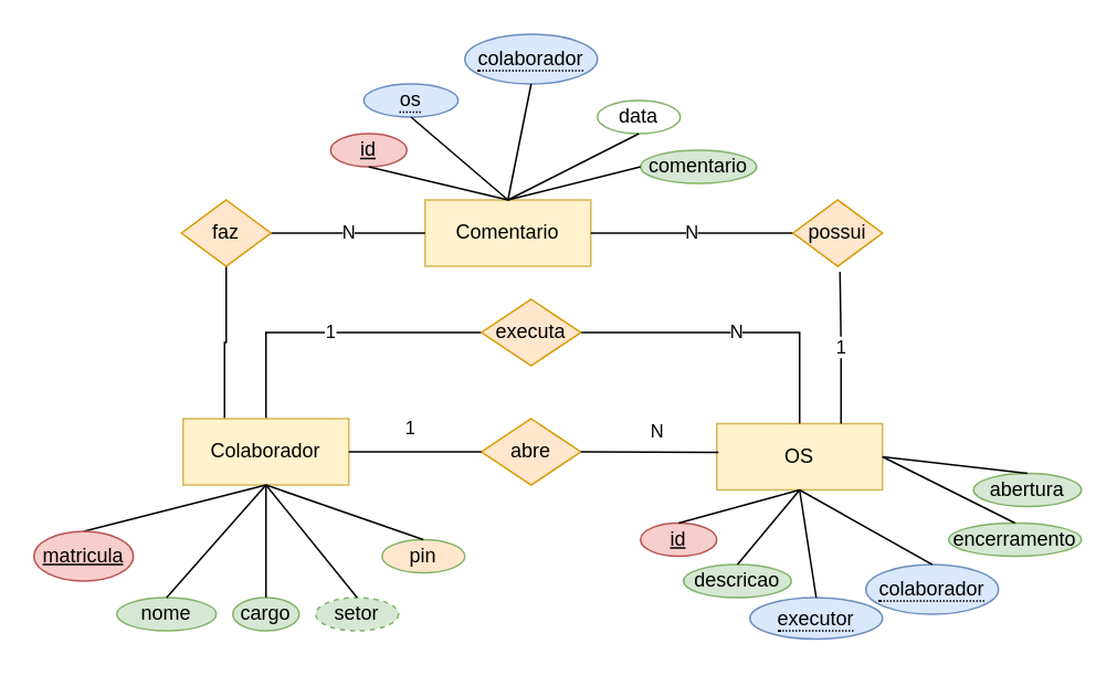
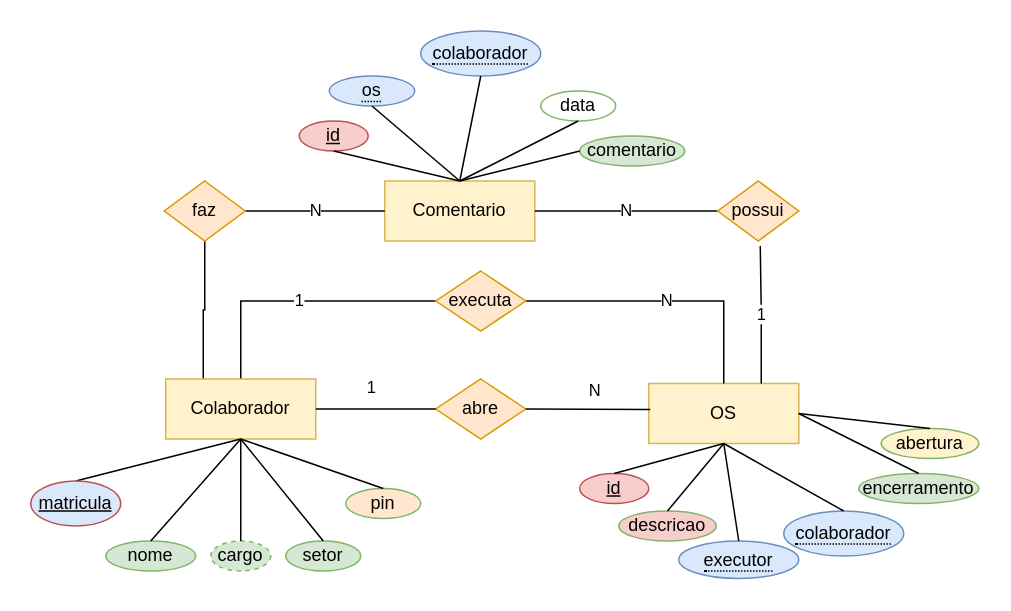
  <mxCell id="0" />
  <mxCell id="1" parent="0" />
  <mxCell id="2" value="1" style="edgeStyle=orthogonalEdgeStyle;rounded=0;orthogonalLoop=1;jettySize=auto;html=1;exitX=0.5;exitY=0;exitDx=0;exitDy=0;entryX=0;entryY=0.5;entryDx=0;entryDy=0;endArrow=none;endFill=0;" edge="1" parent="1" source="4" target="43"><mxGeometry relative="1" as="geometry" /></mxCell>
  <mxCell id="3" style="edgeStyle=orthogonalEdgeStyle;rounded=0;orthogonalLoop=1;jettySize=auto;html=1;exitX=0.25;exitY=0;exitDx=0;exitDy=0;entryX=0.5;entryY=1;entryDx=0;entryDy=0;endArrow=none;endFill=0;" edge="1" parent="1" source="4" target="45"><mxGeometry relative="1" as="geometry" /></mxCell>
  <mxCell id="4" value="Colaborador" style="whiteSpace=wrap;html=1;align=center;fillColor=#fff2cc;strokeColor=#d6b656;" vertex="1" parent="1"><mxGeometry x="110" y="252" width="100" height="40" as="geometry" /></mxCell>
  <mxCell id="5" value="OS" style="whiteSpace=wrap;html=1;align=center;fillColor=#fff2cc;strokeColor=#d6b656;" vertex="1" parent="1"><mxGeometry x="432" y="255" width="100" height="40" as="geometry" /></mxCell>
  <mxCell id="6" value="Comentario" style="whiteSpace=wrap;html=1;align=center;fillColor=#fff2cc;strokeColor=#d6b656;" vertex="1" parent="1"><mxGeometry x="256" y="120" width="100" height="40" as="geometry" /></mxCell>
  <mxCell id="7" style="rounded=0;orthogonalLoop=1;jettySize=auto;html=1;exitX=0.5;exitY=0;exitDx=0;exitDy=0;entryX=0.5;entryY=1;entryDx=0;entryDy=0;endArrow=none;endFill=0;" edge="1" parent="1" source="8" target="4"><mxGeometry relative="1" as="geometry" /></mxCell>
- <mxCell id="8" value="matricula" style="ellipse;whiteSpace=wrap;html=1;align=center;fontStyle=4;fillColor=#f8cecc;strokeColor=#b85450;" vertex="1" parent="1"><mxGeometry x="20" y="320" width="60" height="30" as="geometry" /></mxCell>
+ <mxCell id="8" value="matricula" style="ellipse;whiteSpace=wrap;html=1;align=center;fontStyle=4;fillColor=#dae8fc;strokeColor=#b85450;" vertex="1" parent="1"><mxGeometry x="20" y="320" width="60" height="30" as="geometry" /></mxCell>
  <mxCell id="9" value="nome" style="ellipse;whiteSpace=wrap;html=1;align=center;fillColor=#d5e8d4;strokeColor=#82b366;" vertex="1" parent="1"><mxGeometry x="70" y="360" width="60" height="20" as="geometry" /></mxCell>
- <mxCell id="10" value="cargo" style="ellipse;whiteSpace=wrap;html=1;align=center;fillColor=#d5e8d4;strokeColor=#82b366;" vertex="1" parent="1"><mxGeometry x="140" y="360" width="40" height="20" as="geometry" /></mxCell>
- <mxCell id="11" value="setor" style="ellipse;whiteSpace=wrap;html=1;align=center;fillColor=#d5e8d4;strokeColor=#82b366;dashed=1;" vertex="1" parent="1"><mxGeometry x="190" y="360" width="50" height="20" as="geometry" /></mxCell>
+ <mxCell id="10" value="cargo" style="ellipse;whiteSpace=wrap;html=1;align=center;fillColor=#d5e8d4;strokeColor=#82b366;dashed=1;" vertex="1" parent="1"><mxGeometry x="140" y="360" width="40" height="20" as="geometry" /></mxCell>
+ <mxCell id="11" value="setor" style="ellipse;whiteSpace=wrap;html=1;align=center;fillColor=#d5e8d4;strokeColor=#82b366;" vertex="1" parent="1"><mxGeometry x="190" y="360" width="50" height="20" as="geometry" /></mxCell>
  <mxCell id="12" value="pin" style="ellipse;whiteSpace=wrap;html=1;align=center;fillColor=#ffe6cc;strokeColor=#82b366;" vertex="1" parent="1"><mxGeometry x="230" y="325" width="50" height="20" as="geometry" /></mxCell>
  <mxCell id="13" value="id" style="ellipse;whiteSpace=wrap;html=1;align=center;fontStyle=4;fillColor=#f8cecc;strokeColor=#b85450;" vertex="1" parent="1"><mxGeometry x="386" y="315" width="46" height="20" as="geometry" /></mxCell>
- <mxCell id="14" value="descricao" style="ellipse;whiteSpace=wrap;html=1;align=center;fillColor=#d5e8d4;strokeColor=#82b366;" vertex="1" parent="1"><mxGeometry x="412" y="340" width="65" height="20" as="geometry" /></mxCell>
+ <mxCell id="14" value="descricao" style="ellipse;whiteSpace=wrap;html=1;align=center;fillColor=#f8cecc;strokeColor=#82b366;" vertex="1" parent="1"><mxGeometry x="412" y="340" width="65" height="20" as="geometry" /></mxCell>
  <mxCell id="15" value="&lt;span style=&quot;border-bottom: 1px dotted&quot;&gt;colaborador&lt;/span&gt;" style="ellipse;whiteSpace=wrap;html=1;align=center;fillColor=#dae8fc;strokeColor=#6c8ebf;" vertex="1" parent="1"><mxGeometry x="522" y="340" width="80" height="30" as="geometry" /></mxCell>
  <mxCell id="16" value="&lt;span style=&quot;border-bottom: 1px dotted&quot;&gt;executor&lt;/span&gt;" style="ellipse;whiteSpace=wrap;html=1;align=center;fillColor=#dae8fc;strokeColor=#6c8ebf;" vertex="1" parent="1"><mxGeometry x="452" y="360" width="80" height="25" as="geometry" /></mxCell>
- <mxCell id="17" value="abertura" style="ellipse;whiteSpace=wrap;html=1;align=center;fillColor=#d5e8d4;strokeColor=#82b366;" vertex="1" parent="1"><mxGeometry x="587" y="285" width="65" height="20" as="geometry" /></mxCell>
+ <mxCell id="17" value="abertura" style="ellipse;whiteSpace=wrap;html=1;align=center;fillColor=#fff2cc;strokeColor=#82b366;" vertex="1" parent="1"><mxGeometry x="587" y="285" width="65" height="20" as="geometry" /></mxCell>
  <mxCell id="18" value="encerramento" style="ellipse;whiteSpace=wrap;html=1;align=center;fillColor=#d5e8d4;strokeColor=#82b366;" vertex="1" parent="1"><mxGeometry x="572" y="315" width="80" height="20" as="geometry" /></mxCell>
  <mxCell id="19" value="id" style="ellipse;whiteSpace=wrap;html=1;align=center;fontStyle=4;fillColor=#f8cecc;strokeColor=#b85450;" vertex="1" parent="1"><mxGeometry x="199" y="80" width="46" height="20" as="geometry" /></mxCell>
  <mxCell id="20" value="&lt;span style=&quot;border-bottom: 1px dotted&quot;&gt;os&lt;/span&gt;" style="ellipse;whiteSpace=wrap;html=1;align=center;fillColor=#dae8fc;strokeColor=#6c8ebf;" vertex="1" parent="1"><mxGeometry x="219" y="50" width="57" height="20" as="geometry" /></mxCell>
  <mxCell id="21" value="&lt;span style=&quot;border-bottom: 1px dotted&quot;&gt;colaborador&lt;/span&gt;" style="ellipse;whiteSpace=wrap;html=1;align=center;fillColor=#dae8fc;strokeColor=#6c8ebf;" vertex="1" parent="1"><mxGeometry x="280" y="20" width="80" height="30" as="geometry" /></mxCell>
  <mxCell id="22" value="data" style="ellipse;whiteSpace=wrap;html=1;align=center;fillColor=#ffffff;strokeColor=#82b366;" vertex="1" parent="1"><mxGeometry x="360" y="60" width="50" height="20" as="geometry" /></mxCell>
  <mxCell id="23" value="comentario" style="ellipse;whiteSpace=wrap;html=1;align=center;fillColor=#d5e8d4;strokeColor=#82b366;" vertex="1" parent="1"><mxGeometry x="386" y="90" width="70" height="20" as="geometry" /></mxCell>
  <mxCell id="24" style="rounded=0;orthogonalLoop=1;jettySize=auto;html=1;exitX=0.5;exitY=0;exitDx=0;exitDy=0;entryX=0.5;entryY=1;entryDx=0;entryDy=0;endArrow=none;endFill=0;" edge="1" parent="1" source="9" target="4"><mxGeometry relative="1" as="geometry"><mxPoint x="60" y="330" as="sourcePoint" /><mxPoint x="170" y="305" as="targetPoint" /></mxGeometry></mxCell>
  <mxCell id="25" style="rounded=0;orthogonalLoop=1;jettySize=auto;html=1;exitX=0.5;exitY=0;exitDx=0;exitDy=0;entryX=0.5;entryY=1;entryDx=0;entryDy=0;endArrow=none;endFill=0;" edge="1" parent="1" source="10" target="4"><mxGeometry relative="1" as="geometry"><mxPoint x="110" y="370" as="sourcePoint" /><mxPoint x="170" y="305" as="targetPoint" /></mxGeometry></mxCell>
  <mxCell id="26" style="rounded=0;orthogonalLoop=1;jettySize=auto;html=1;exitX=0.5;exitY=0;exitDx=0;exitDy=0;entryX=0.5;entryY=1;entryDx=0;entryDy=0;endArrow=none;endFill=0;" edge="1" parent="1" source="11" target="4"><mxGeometry relative="1" as="geometry"><mxPoint x="170" y="370" as="sourcePoint" /><mxPoint x="170" y="305" as="targetPoint" /></mxGeometry></mxCell>
  <mxCell id="27" style="rounded=0;orthogonalLoop=1;jettySize=auto;html=1;exitX=0.5;exitY=0;exitDx=0;exitDy=0;entryX=0.5;entryY=1;entryDx=0;entryDy=0;endArrow=none;endFill=0;" edge="1" parent="1" source="12" target="4"><mxGeometry relative="1" as="geometry"><mxPoint x="225" y="370" as="sourcePoint" /><mxPoint x="170" y="305" as="targetPoint" /></mxGeometry></mxCell>
  <mxCell id="28" style="rounded=0;orthogonalLoop=1;jettySize=auto;html=1;exitX=0.5;exitY=0;exitDx=0;exitDy=0;entryX=0.5;entryY=1;entryDx=0;entryDy=0;endArrow=none;endFill=0;" edge="1" parent="1" source="6" target="19"><mxGeometry relative="1" as="geometry"><mxPoint x="301" y="290" as="sourcePoint" /><mxPoint x="206" y="260" as="targetPoint" /></mxGeometry></mxCell>
  <mxCell id="29" style="rounded=0;orthogonalLoop=1;jettySize=auto;html=1;exitX=0.5;exitY=0;exitDx=0;exitDy=0;entryX=0.5;entryY=1;entryDx=0;entryDy=0;endArrow=none;endFill=0;" edge="1" parent="1" source="6" target="20"><mxGeometry relative="1" as="geometry"><mxPoint x="316" y="130" as="sourcePoint" /><mxPoint x="232" y="110" as="targetPoint" /></mxGeometry></mxCell>
  <mxCell id="30" style="rounded=0;orthogonalLoop=1;jettySize=auto;html=1;exitX=0.5;exitY=0;exitDx=0;exitDy=0;entryX=0.5;entryY=1;entryDx=0;entryDy=0;endArrow=none;endFill=0;" edge="1" parent="1" source="6" target="21"><mxGeometry relative="1" as="geometry"><mxPoint x="326" y="140" as="sourcePoint" /><mxPoint x="242" y="120" as="targetPoint" /></mxGeometry></mxCell>
  <mxCell id="31" style="rounded=0;orthogonalLoop=1;jettySize=auto;html=1;exitX=0.5;exitY=0;exitDx=0;exitDy=0;entryX=0.5;entryY=1;entryDx=0;entryDy=0;endArrow=none;endFill=0;" edge="1" parent="1" source="6" target="22"><mxGeometry relative="1" as="geometry"><mxPoint x="336" y="150" as="sourcePoint" /><mxPoint x="252" y="130" as="targetPoint" /></mxGeometry></mxCell>
  <mxCell id="32" style="rounded=0;orthogonalLoop=1;jettySize=auto;html=1;exitX=0;exitY=0.5;exitDx=0;exitDy=0;entryX=0.5;entryY=0;entryDx=0;entryDy=0;endArrow=none;endFill=0;" edge="1" parent="1" source="23" target="6"><mxGeometry relative="1" as="geometry"><mxPoint x="346" y="160" as="sourcePoint" /><mxPoint x="262" y="140" as="targetPoint" /></mxGeometry></mxCell>
  <mxCell id="33" style="rounded=0;orthogonalLoop=1;jettySize=auto;html=1;exitX=0.5;exitY=1;exitDx=0;exitDy=0;entryX=0.5;entryY=0;entryDx=0;entryDy=0;endArrow=none;endFill=0;" edge="1" parent="1" source="5" target="13"><mxGeometry relative="1" as="geometry"><mxPoint x="412" y="215" as="sourcePoint" /><mxPoint x="328" y="195" as="targetPoint" /></mxGeometry></mxCell>
  <mxCell id="34" style="rounded=0;orthogonalLoop=1;jettySize=auto;html=1;exitX=0.5;exitY=1;exitDx=0;exitDy=0;entryX=0.5;entryY=0;entryDx=0;entryDy=0;endArrow=none;endFill=0;" edge="1" parent="1" source="5" target="14"><mxGeometry relative="1" as="geometry"><mxPoint x="422" y="225" as="sourcePoint" /><mxPoint x="338" y="205" as="targetPoint" /></mxGeometry></mxCell>
  <mxCell id="35" style="rounded=0;orthogonalLoop=1;jettySize=auto;html=1;exitX=0.5;exitY=1;exitDx=0;exitDy=0;entryX=0.5;entryY=0;entryDx=0;entryDy=0;endArrow=none;endFill=0;" edge="1" parent="1" source="5" target="16"><mxGeometry relative="1" as="geometry"><mxPoint x="432" y="235" as="sourcePoint" /><mxPoint x="348" y="215" as="targetPoint" /></mxGeometry></mxCell>
  <mxCell id="36" style="rounded=0;orthogonalLoop=1;jettySize=auto;html=1;entryX=0.5;entryY=0;entryDx=0;entryDy=0;endArrow=none;endFill=0;" edge="1" parent="1" target="15"><mxGeometry relative="1" as="geometry"><mxPoint x="482" y="295" as="sourcePoint" /><mxPoint x="358" y="225" as="targetPoint" /></mxGeometry></mxCell>
  <mxCell id="37" style="rounded=0;orthogonalLoop=1;jettySize=auto;html=1;exitX=0.5;exitY=0;exitDx=0;exitDy=0;entryX=1;entryY=0.5;entryDx=0;entryDy=0;endArrow=none;endFill=0;" edge="1" parent="1" source="18" target="5"><mxGeometry relative="1" as="geometry"><mxPoint x="452" y="255" as="sourcePoint" /><mxPoint x="368" y="235" as="targetPoint" /></mxGeometry></mxCell>
  <mxCell id="38" style="rounded=0;orthogonalLoop=1;jettySize=auto;html=1;exitX=0.5;exitY=0;exitDx=0;exitDy=0;entryX=1;entryY=0.5;entryDx=0;entryDy=0;endArrow=none;endFill=0;" edge="1" parent="1" source="17" target="5"><mxGeometry relative="1" as="geometry"><mxPoint x="462" y="265" as="sourcePoint" /><mxPoint x="378" y="245" as="targetPoint" /></mxGeometry></mxCell>
  <mxCell id="39" value="abre" style="shape=rhombus;perimeter=rhombusPerimeter;whiteSpace=wrap;html=1;align=center;fillColor=#ffe6cc;strokeColor=#d79b00;" vertex="1" parent="1"><mxGeometry x="290" y="252" width="60" height="40" as="geometry" /></mxCell>
  <mxCell id="40" value="N" style="rounded=0;orthogonalLoop=1;jettySize=auto;html=1;exitX=0.01;exitY=0.433;exitDx=0;exitDy=0;entryX=1;entryY=0.5;entryDx=0;entryDy=0;endArrow=none;endFill=0;exitPerimeter=0;" edge="1" parent="1" source="5" target="39"><mxGeometry x="-0.107" y="-12" relative="1" as="geometry"><mxPoint x="492" y="305" as="sourcePoint" /><mxPoint x="419" y="325" as="targetPoint" /><mxPoint as="offset" /></mxGeometry></mxCell>
  <mxCell id="41" value="1" style="rounded=0;orthogonalLoop=1;jettySize=auto;html=1;exitX=0;exitY=0.5;exitDx=0;exitDy=0;entryX=1;entryY=0.5;entryDx=0;entryDy=0;endArrow=none;endFill=0;" edge="1" parent="1" source="39" target="4"><mxGeometry x="0.087" y="-14" relative="1" as="geometry"><mxPoint x="443" y="282" as="sourcePoint" /><mxPoint x="360" y="282" as="targetPoint" /><mxPoint as="offset" /></mxGeometry></mxCell>
  <mxCell id="42" value="N" style="edgeStyle=orthogonalEdgeStyle;rounded=0;orthogonalLoop=1;jettySize=auto;html=1;exitX=1;exitY=0.5;exitDx=0;exitDy=0;endArrow=none;endFill=0;" edge="1" parent="1" source="43" target="5"><mxGeometry relative="1" as="geometry" /></mxCell>
  <mxCell id="43" value="executa" style="shape=rhombus;perimeter=rhombusPerimeter;whiteSpace=wrap;html=1;align=center;fillColor=#ffe6cc;strokeColor=#d79b00;" vertex="1" parent="1"><mxGeometry x="290" y="180" width="60" height="40" as="geometry" /></mxCell>
  <mxCell id="44" value="N" style="edgeStyle=orthogonalEdgeStyle;rounded=0;orthogonalLoop=1;jettySize=auto;html=1;exitX=1;exitY=0.5;exitDx=0;exitDy=0;entryX=0;entryY=0.5;entryDx=0;entryDy=0;endArrow=none;endFill=0;" edge="1" parent="1" source="45" target="6"><mxGeometry relative="1" as="geometry" /></mxCell>
  <mxCell id="45" value="faz" style="shape=rhombus;perimeter=rhombusPerimeter;whiteSpace=wrap;html=1;align=center;fillColor=#ffe6cc;strokeColor=#d79b00;" vertex="1" parent="1"><mxGeometry x="109" y="120" width="54" height="40" as="geometry" /></mxCell>
  <mxCell id="46" value="N" style="edgeStyle=orthogonalEdgeStyle;rounded=0;orthogonalLoop=1;jettySize=auto;html=1;exitX=0;exitY=0.5;exitDx=0;exitDy=0;entryX=1;entryY=0.5;entryDx=0;entryDy=0;endArrow=none;endFill=0;" edge="1" parent="1" source="47" target="6"><mxGeometry relative="1" as="geometry" /></mxCell>
  <mxCell id="47" value="possui" style="shape=rhombus;perimeter=rhombusPerimeter;whiteSpace=wrap;html=1;align=center;fillColor=#ffe6cc;strokeColor=#d79b00;" vertex="1" parent="1"><mxGeometry x="478" y="120" width="54" height="40" as="geometry" /></mxCell>
  <mxCell id="48" value="1" style="edgeStyle=orthogonalEdgeStyle;rounded=0;orthogonalLoop=1;jettySize=auto;html=1;exitX=0.75;exitY=0;exitDx=0;exitDy=0;entryX=0.525;entryY=1.082;entryDx=0;entryDy=0;entryPerimeter=0;endArrow=none;endFill=0;" edge="1" parent="1" source="5" target="47"><mxGeometry relative="1" as="geometry" /></mxCell>
